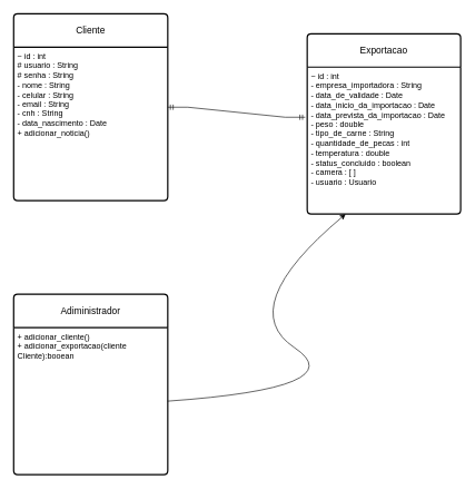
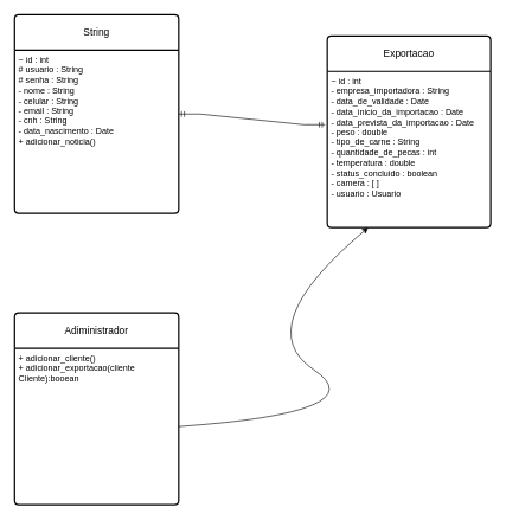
  <mxCell id="0" />
  <mxCell id="1" parent="0" />
- <mxCell id="2" value="Cliente" style="swimlane;childLayout=stackLayout;horizontal=1;startSize=50;horizontalStack=0;rounded=1;fontSize=14;fontStyle=0;strokeWidth=2;resizeParent=0;resizeLast=1;shadow=0;dashed=0;align=center;arcSize=4;whiteSpace=wrap;html=1;" vertex="1" parent="1"><mxGeometry x="20" y="20" width="231" height="280" as="geometry" /></mxCell>
+ <mxCell id="2" value="String" style="swimlane;childLayout=stackLayout;horizontal=1;startSize=50;horizontalStack=0;rounded=1;fontSize=14;fontStyle=0;strokeWidth=2;resizeParent=0;resizeLast=1;shadow=0;dashed=0;align=center;arcSize=4;whiteSpace=wrap;html=1;" vertex="1" parent="1"><mxGeometry x="20" y="20" width="231" height="280" as="geometry" /></mxCell>
  <mxCell id="3" value="~ id : int&lt;br&gt;&lt;div&gt;# usuario : String&lt;/div&gt;&lt;div&gt;# senha : String&lt;/div&gt;&lt;div&gt;- nome : String&lt;/div&gt;&lt;div&gt;- celular : String&lt;/div&gt;&lt;div&gt;- email : String&lt;/div&gt;&lt;div&gt;- cnh : String&lt;/div&gt;&lt;div&gt;- data_nascimento : Date&lt;br&gt;&lt;/div&gt;&lt;div&gt;+ adicionar_noticia()&lt;br&gt;&lt;/div&gt;&lt;div&gt;&lt;br&gt;&lt;/div&gt;" style="align=left;strokeColor=none;fillColor=none;spacingLeft=4;spacingRight=4;fontSize=12;verticalAlign=top;resizable=0;rotatable=0;part=1;html=1;whiteSpace=wrap;" vertex="1" parent="2"><mxGeometry y="50" width="231" height="230" as="geometry" /></mxCell>
  <mxCell id="4" value="Adiministrador" style="swimlane;childLayout=stackLayout;horizontal=1;startSize=50;horizontalStack=0;rounded=1;fontSize=14;fontStyle=0;strokeWidth=2;resizeParent=0;resizeLast=1;shadow=0;dashed=0;align=center;arcSize=4;whiteSpace=wrap;html=1;" vertex="1" parent="1"><mxGeometry x="20" y="440" width="231" height="270" as="geometry" /></mxCell>
  <mxCell id="5" value="+ adicionar_cliente()&lt;br&gt;+ adicionar_exportacao(cliente Cliente):booean" style="align=left;strokeColor=none;fillColor=none;spacingLeft=4;spacingRight=4;fontSize=12;verticalAlign=top;resizable=0;rotatable=0;part=1;html=1;whiteSpace=wrap;" vertex="1" parent="4"><mxGeometry y="50" width="231" height="220" as="geometry" /></mxCell>
  <mxCell id="6" value="Exportacao" style="swimlane;childLayout=stackLayout;horizontal=1;startSize=50;horizontalStack=0;rounded=1;fontSize=14;fontStyle=0;strokeWidth=2;resizeParent=0;resizeLast=1;shadow=0;dashed=0;align=center;arcSize=4;whiteSpace=wrap;html=1;" vertex="1" parent="1"><mxGeometry x="460" y="50" width="230" height="270" as="geometry" /></mxCell>
  <mxCell id="7" value="~ id : int&lt;br&gt;- empresa_importadora : String&lt;br&gt;&lt;div&gt;- data_de_validade : Date&lt;/div&gt;&lt;div&gt;- data_inicio_da_importacao : Date&lt;/div&gt;&lt;div&gt;- data_prevista_da_importacao : Date&lt;/div&gt;&lt;div&gt;- peso : double&lt;/div&gt;&lt;div&gt;- tipo_de_carne : String&lt;/div&gt;&lt;div&gt;- quantidade_de_pecas : int&lt;/div&gt;&lt;div&gt;- temperatura : double&lt;/div&gt;&lt;div&gt;- status_concluido : boolean&lt;/div&gt;&lt;div&gt;- camera : [ ]&lt;/div&gt;&lt;div&gt;- usuario : Usuario&lt;br&gt;&lt;/div&gt;&lt;div&gt;&lt;br&gt;&lt;/div&gt;&lt;div&gt;&lt;br&gt;&lt;/div&gt;" style="align=left;strokeColor=none;fillColor=none;spacingLeft=4;spacingRight=4;fontSize=12;verticalAlign=top;resizable=0;rotatable=0;part=1;html=1;whiteSpace=wrap;" vertex="1" parent="6"><mxGeometry y="50" width="230" height="220" as="geometry" /></mxCell>
  <mxCell id="8" value="" style="edgeStyle=entityRelationEdgeStyle;fontSize=12;html=1;endArrow=ERmandOne;startArrow=ERmandOne;rounded=0;exitX=1;exitY=0.5;exitDx=0;exitDy=0;entryX=-0.013;entryY=0.341;entryDx=0;entryDy=0;entryPerimeter=0;" edge="1" parent="1" source="2" target="7"><mxGeometry width="100" height="100" relative="1" as="geometry"><mxPoint x="310" y="380" as="sourcePoint" /><mxPoint x="410" y="280" as="targetPoint" /></mxGeometry></mxCell>
  <mxCell id="9" value="" style="curved=1;endArrow=classic;html=1;rounded=0;fontFamily=Helvetica;fontSize=14;fontColor=default;fontStyle=0;horizontal=1;exitX=1;exitY=0.5;exitDx=0;exitDy=0;entryX=0.25;entryY=1;entryDx=0;entryDy=0;" edge="1" parent="1" source="5" target="7"><mxGeometry width="50" height="50" relative="1" as="geometry"><mxPoint x="401" y="530" as="sourcePoint" /><mxPoint x="451" y="480" as="targetPoint" /><Array as="points"><mxPoint x="531" y="580" /><mxPoint x="351" y="460" /></Array></mxGeometry></mxCell>
